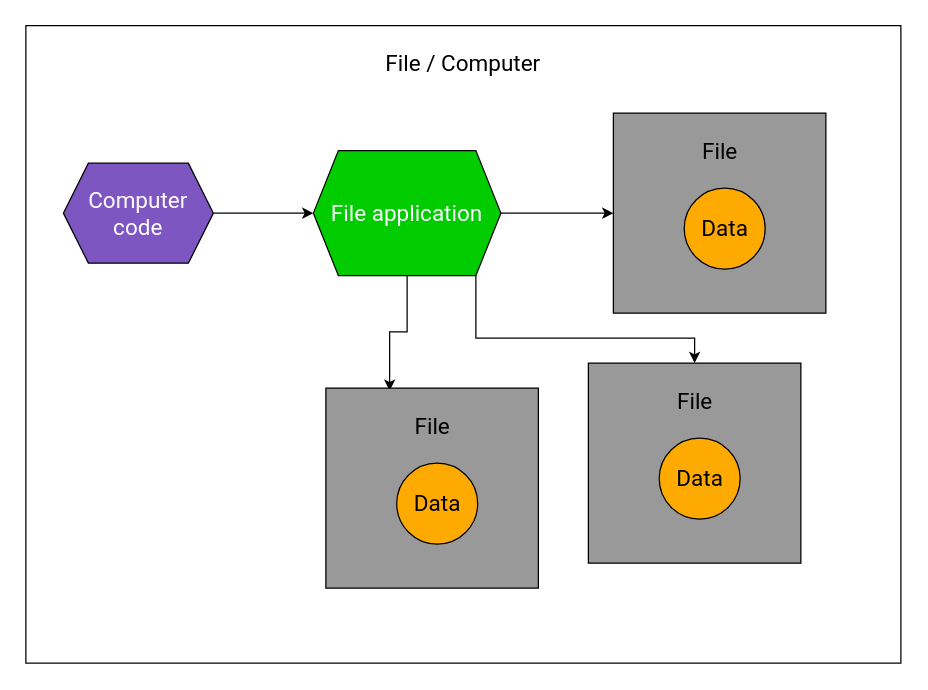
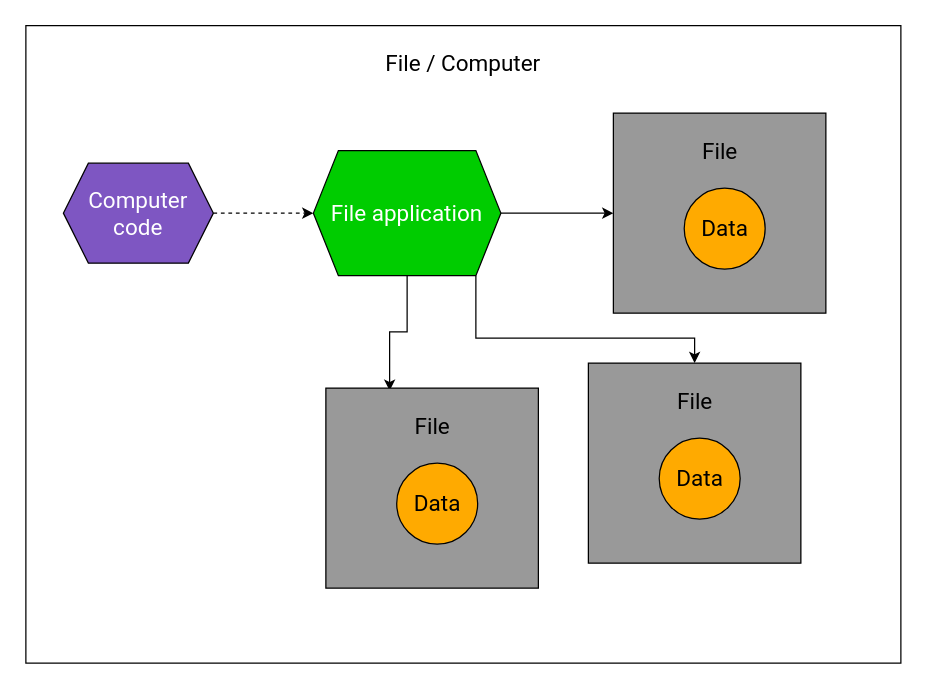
  <mxCell id="0" />
  <mxCell id="1" parent="0" />
  <mxCell id="2" value="" style="rounded=0;whiteSpace=wrap;html=1;fillColor=#FFFFFF;" parent="1" vertex="1"><mxGeometry x="20" y="20" width="700" height="510" as="geometry" /></mxCell>
  <mxCell id="3" value="&lt;font face=&quot;Roboto&quot; data-font-src=&quot;https://fonts.googleapis.com/css?family=Roboto&quot; style=&quot;font-size: 18px&quot;&gt;File / Computer&lt;/font&gt;" style="text;html=1;strokeColor=none;fillColor=none;align=center;verticalAlign=middle;whiteSpace=wrap;rounded=0;" parent="1" vertex="1"><mxGeometry x="255" y="40" width="230" height="20" as="geometry" /></mxCell>
  <mxCell id="4" style="edgeStyle=orthogonalEdgeStyle;rounded=0;orthogonalLoop=1;jettySize=auto;html=1;" parent="1" source="7" target="10" edge="1"><mxGeometry relative="1" as="geometry" /></mxCell>
  <mxCell id="5" style="edgeStyle=orthogonalEdgeStyle;rounded=0;orthogonalLoop=1;jettySize=auto;html=1;entryX=0.3;entryY=0.013;entryDx=0;entryDy=0;entryPerimeter=0;" parent="1" source="7" target="20" edge="1"><mxGeometry relative="1" as="geometry" /></mxCell>
  <mxCell id="6" style="edgeStyle=orthogonalEdgeStyle;rounded=0;orthogonalLoop=1;jettySize=auto;html=1;" parent="1" source="7" target="15" edge="1"><mxGeometry relative="1" as="geometry"><Array as="points"><mxPoint x="380" y="270" /><mxPoint x="555" y="270" /></Array></mxGeometry></mxCell>
  <mxCell id="7" value="&lt;font face=&quot;Roboto&quot; data-font-src=&quot;https://fonts.googleapis.com/css?family=Roboto&quot; color=&quot;#ffffff&quot; style=&quot;font-size: 18px&quot;&gt;File application&lt;/font&gt;" style="shape=hexagon;perimeter=hexagonPerimeter2;whiteSpace=wrap;html=1;fixedSize=1;fillColor=#00CC00;" parent="1" vertex="1"><mxGeometry x="250" y="120" width="150" height="100" as="geometry" /></mxCell>
  <mxCell id="8" value="" style="group;fillColor=#808080;" parent="1" vertex="1" connectable="0"><mxGeometry x="490" y="90" width="170" height="160" as="geometry" /></mxCell>
  <mxCell id="9" value="" style="group" parent="8" vertex="1" connectable="0"><mxGeometry width="170" height="160" as="geometry" /></mxCell>
  <mxCell id="10" value="" style="rounded=0;whiteSpace=wrap;html=1;fillColor=#999999;" parent="9" vertex="1"><mxGeometry width="170" height="160" as="geometry" /></mxCell>
  <mxCell id="11" value="&lt;font face=&quot;Roboto&quot; data-font-src=&quot;https://fonts.googleapis.com/css?family=Roboto&quot; style=&quot;font-size: 18px&quot;&gt;File&lt;/font&gt;" style="text;html=1;strokeColor=none;fillColor=none;align=center;verticalAlign=middle;whiteSpace=wrap;rounded=0;" parent="9" vertex="1"><mxGeometry x="22.667" y="20" width="124.667" height="20" as="geometry" /></mxCell>
  <mxCell id="12" value="&lt;font face=&quot;Roboto&quot; data-font-src=&quot;https://fonts.googleapis.com/css?family=Roboto&quot; style=&quot;font-size: 18px&quot;&gt;Data&lt;/font&gt;" style="ellipse;whiteSpace=wrap;html=1;aspect=fixed;fillColor=#fa0;" parent="9" vertex="1"><mxGeometry x="56.667" y="60" width="64.762" height="64.762" as="geometry" /></mxCell>
  <mxCell id="13" value="" style="group;fillColor=#808080;" parent="1" vertex="1" connectable="0"><mxGeometry x="470" y="290" width="170" height="160" as="geometry" /></mxCell>
  <mxCell id="14" value="" style="group" parent="13" vertex="1" connectable="0"><mxGeometry width="170" height="160" as="geometry" /></mxCell>
  <mxCell id="15" value="" style="rounded=0;whiteSpace=wrap;html=1;fillColor=#999999;" parent="14" vertex="1"><mxGeometry width="170" height="160" as="geometry" /></mxCell>
  <mxCell id="16" value="&lt;font face=&quot;Roboto&quot; data-font-src=&quot;https://fonts.googleapis.com/css?family=Roboto&quot; style=&quot;font-size: 18px&quot;&gt;File&lt;/font&gt;" style="text;html=1;strokeColor=none;fillColor=none;align=center;verticalAlign=middle;whiteSpace=wrap;rounded=0;" parent="14" vertex="1"><mxGeometry x="22.667" y="20" width="124.667" height="20" as="geometry" /></mxCell>
  <mxCell id="17" value="&lt;font face=&quot;Roboto&quot; data-font-src=&quot;https://fonts.googleapis.com/css?family=Roboto&quot; style=&quot;font-size: 18px&quot;&gt;Data&lt;/font&gt;" style="ellipse;whiteSpace=wrap;html=1;aspect=fixed;fillColor=#fa0;" parent="14" vertex="1"><mxGeometry x="56.667" y="60" width="64.762" height="64.762" as="geometry" /></mxCell>
  <mxCell id="18" value="" style="group;fillColor=#808080;" parent="1" vertex="1" connectable="0"><mxGeometry x="260" y="310" width="170" height="160" as="geometry" /></mxCell>
  <mxCell id="19" value="" style="group" parent="18" vertex="1" connectable="0"><mxGeometry width="170" height="160" as="geometry" /></mxCell>
  <mxCell id="20" value="" style="rounded=0;whiteSpace=wrap;html=1;fillColor=#999999;" parent="19" vertex="1"><mxGeometry width="170" height="160" as="geometry" /></mxCell>
  <mxCell id="21" value="&lt;font face=&quot;Roboto&quot; data-font-src=&quot;https://fonts.googleapis.com/css?family=Roboto&quot; style=&quot;font-size: 18px&quot;&gt;File&lt;/font&gt;" style="text;html=1;strokeColor=none;fillColor=none;align=center;verticalAlign=middle;whiteSpace=wrap;rounded=0;" parent="19" vertex="1"><mxGeometry x="22.667" y="20" width="124.667" height="20" as="geometry" /></mxCell>
  <mxCell id="22" value="&lt;font face=&quot;Roboto&quot; data-font-src=&quot;https://fonts.googleapis.com/css?family=Roboto&quot; style=&quot;font-size: 18px&quot;&gt;Data&lt;/font&gt;" style="ellipse;whiteSpace=wrap;html=1;aspect=fixed;fillColor=#fa0;" parent="19" vertex="1"><mxGeometry x="56.667" y="60" width="64.762" height="64.762" as="geometry" /></mxCell>
- <mxCell id="23" style="edgeStyle=orthogonalEdgeStyle;rounded=0;orthogonalLoop=1;jettySize=auto;html=1;" parent="1" source="24" target="7" edge="1"><mxGeometry relative="1" as="geometry" /></mxCell>
+ <mxCell id="23" style="edgeStyle=orthogonalEdgeStyle;rounded=0;orthogonalLoop=1;jettySize=auto;html=1;dashed=1;" parent="1" source="24" target="7" edge="1"><mxGeometry relative="1" as="geometry" /></mxCell>
  <mxCell id="24" value="&lt;font face=&quot;Roboto&quot; data-font-src=&quot;https://fonts.googleapis.com/css?family=Roboto&quot; color=&quot;#ffffff&quot; style=&quot;font-size: 18px&quot;&gt;Computer code&lt;/font&gt;" style="shape=hexagon;perimeter=hexagonPerimeter2;whiteSpace=wrap;html=1;fixedSize=1;fillColor=#7e56c2;" parent="1" vertex="1"><mxGeometry x="50" y="130" width="120" height="80" as="geometry" /></mxCell>
